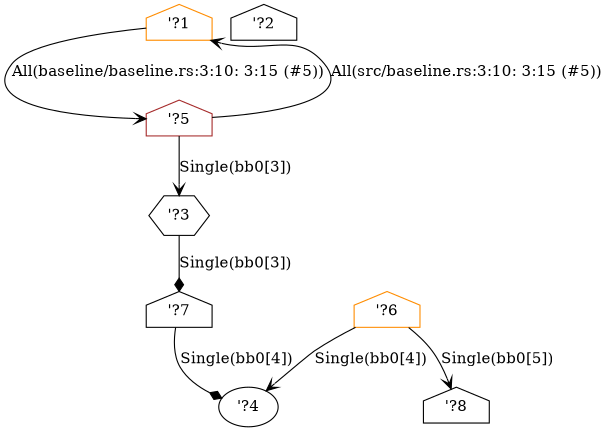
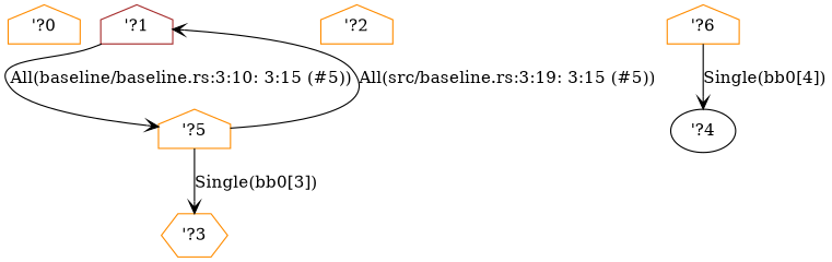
  digraph {
    node [color=black shape=house]
    edge [arrowhead=vee]
-   n2 [color=darkorange label="\'?1"]
-   n3 [color=brown label="\'?5"]
-   n4 [label="\'?3" shape=hexagon]
-   n5 [label="\'?2"]
-   n6 [label="\'?7"]
+   n1 [color=darkorange label="\'?0"]
+   n2 [color=brown label="\'?1"]
+   n3 [color=darkorange label="\'?5"]
+   n4 [color=darkorange label="\'?3" shape=hexagon]
+   n5 [color=darkorange label="\'?2"]
    n7 [label="\'?4" shape=ellipse]
    n8 [color=darkorange label="\'?6"]
-   n9 [label="\'?8"]
    n2 -> n3 [label="All(baseline/baseline.rs:3:10: 3:15 (#5))"]
-   n3 -> n2 [label="All(src/baseline.rs:3:10: 3:15 (#5))"]
+   n3 -> n2 [label="All(src/baseline.rs:3:19: 3:15 (#5))"]
    n3 -> n4 [label="Single(bb0[3])"]
-   n4 -> n6 [arrowhead=diamond label="Single(bb0[3])"]
-   n6 -> n7 [arrowhead=diamond label="Single(bb0[4])"]
    n8 -> n7 [label="Single(bb0[4])"]
-   n8 -> n9 [label="Single(bb0[5])"]
  }
